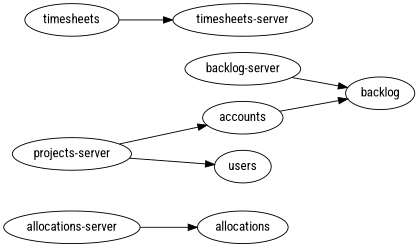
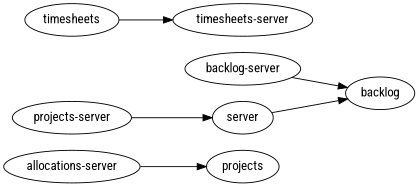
  digraph {
    fontname="Roboto Condensed"
    rankdir=LR
    node [fontname="Roboto Condensed"]
    edge [fontname="Roboto Condensed"]
    "allocations-server"
-   allocations
+   allocations [label=projects]
    "backlog-server"
    backlog
    n5 [label="projects-server"]
-   accounts
-   users
+   accounts [label=server]
    timesheets
    "timesheets-server"
    "allocations-server" -> allocations
    "backlog-server" -> backlog
    n5 -> accounts
-   n5 -> users
    accounts -> backlog
    timesheets -> "timesheets-server"
  }
